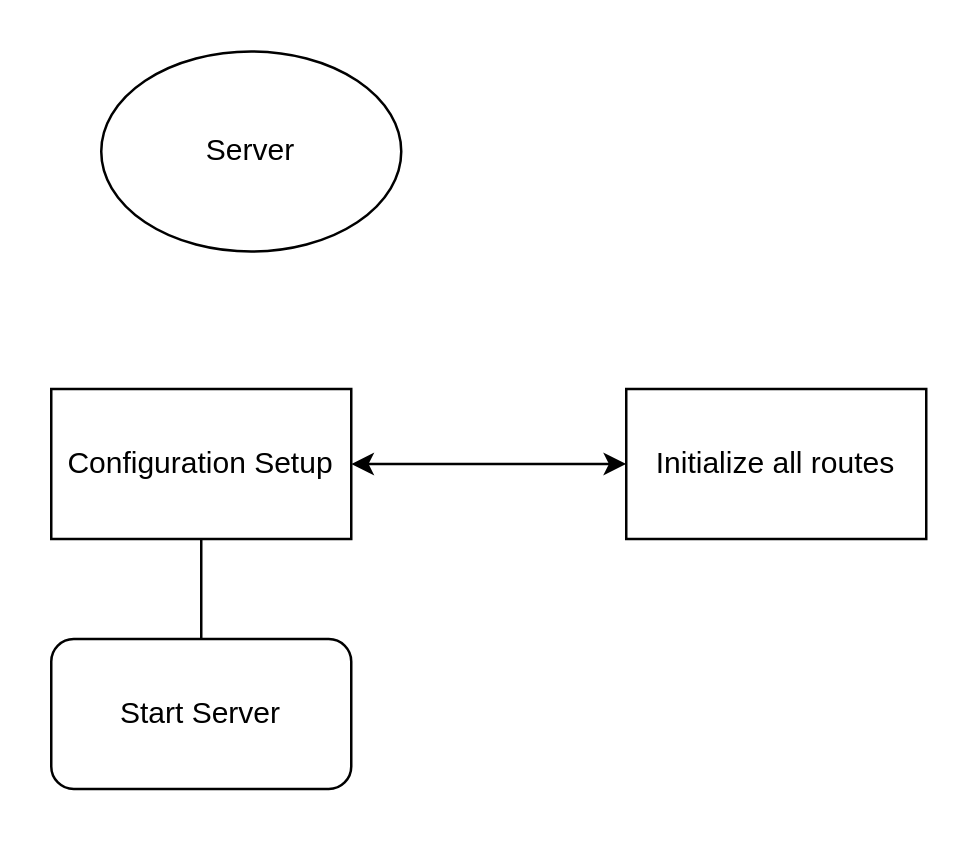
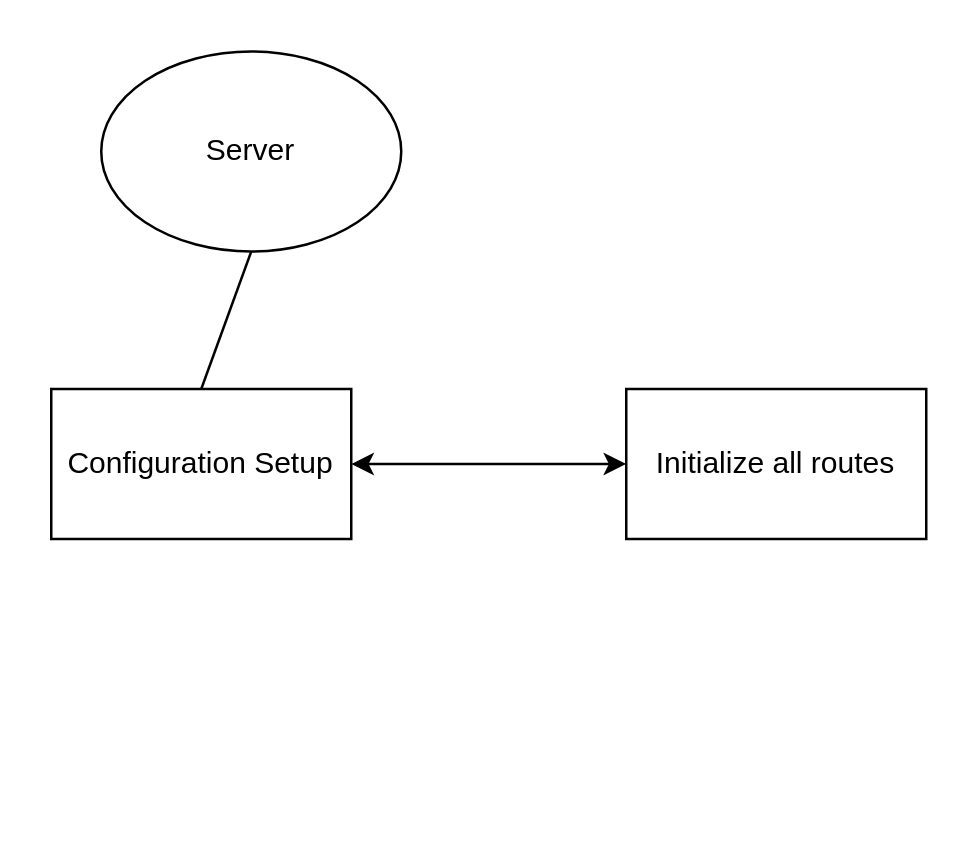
  <mxCell id="0" />
  <mxCell id="1" parent="0" />
  <mxCell id="2" value="Server" style="ellipse;whiteSpace=wrap;html=1;" vertex="1" parent="1"><mxGeometry x="40" y="20" width="120" height="80" as="geometry" /></mxCell>
- <mxCell id="3" value="Start Server" style="rounded=1;whiteSpace=wrap;html=1;" vertex="1" parent="1"><mxGeometry x="20" y="255" width="120" height="60" as="geometry" /></mxCell>
  <mxCell id="4" value="Configuration Setup" style="rounded=0;whiteSpace=wrap;html=1;" vertex="1" parent="1"><mxGeometry x="20" y="155" width="120" height="60" as="geometry" /></mxCell>
- <mxCell id="6" value="" style="endArrow=none;html=1;entryX=0.5;entryY=1;entryDx=0;entryDy=0;exitX=0.5;exitY=0;exitDx=0;exitDy=0;" edge="1" parent="1" source="3" target="4"><mxGeometry width="50" height="50" relative="1" as="geometry"><mxPoint x="90" y="165" as="sourcePoint" /><mxPoint x="90" y="115" as="targetPoint" /></mxGeometry></mxCell>
+ <mxCell id="5" value="" style="endArrow=none;html=1;entryX=0.5;entryY=1;entryDx=0;entryDy=0;exitX=0.5;exitY=0;exitDx=0;exitDy=0;" edge="1" parent="1" source="4" target="2"><mxGeometry width="50" height="50" relative="1" as="geometry"><mxPoint x="230" y="225" as="sourcePoint" /><mxPoint x="280" y="175" as="targetPoint" /></mxGeometry></mxCell>
  <mxCell id="7" value="Initialize all routes" style="rounded=0;whiteSpace=wrap;html=1;" vertex="1" parent="1"><mxGeometry x="250" y="155" width="120" height="60" as="geometry" /></mxCell>
  <mxCell id="8" value="" style="endArrow=classic;startArrow=classic;html=1;exitX=1;exitY=0.5;exitDx=0;exitDy=0;entryX=0;entryY=0.5;entryDx=0;entryDy=0;" edge="1" parent="1" source="4" target="7"><mxGeometry width="50" height="50" relative="1" as="geometry"><mxPoint x="140" y="135" as="sourcePoint" /><mxPoint x="190" y="85" as="targetPoint" /></mxGeometry></mxCell>
